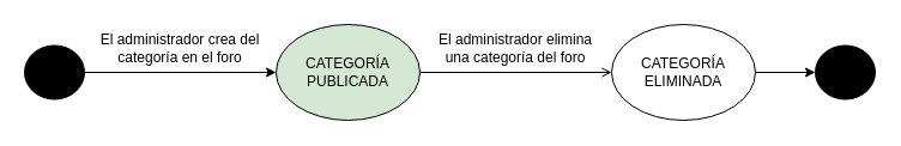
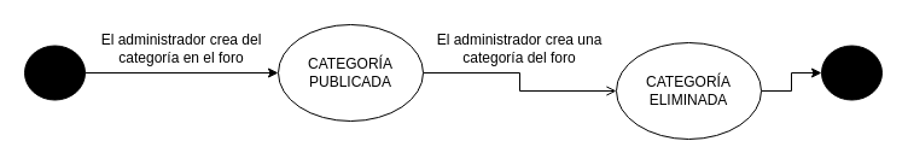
  <mxCell id="0" />
  <mxCell id="1" parent="0" />
  <mxCell id="2" style="edgeStyle=orthogonalEdgeStyle;rounded=0;orthogonalLoop=1;jettySize=auto;html=1;exitX=1;exitY=0.5;exitDx=0;exitDy=0;entryX=0;entryY=0.5;entryDx=0;entryDy=0;" edge="1" parent="1" source="3" target="8"><mxGeometry relative="1" as="geometry" /></mxCell>
- <mxCell id="3" value="CATEGORÍA ELIMINADA" style="ellipse;whiteSpace=wrap;html=1;" vertex="1" parent="1"><mxGeometry x="510" y="20" width="120" height="80" as="geometry" /></mxCell>
+ <mxCell id="3" value="CATEGORÍA ELIMINADA" style="ellipse;whiteSpace=wrap;html=1;" vertex="1" parent="1"><mxGeometry x="510" y="35" width="120" height="80" as="geometry" /></mxCell>
  <mxCell id="4" style="edgeStyle=orthogonalEdgeStyle;rounded=0;orthogonalLoop=1;jettySize=auto;html=1;exitX=1;exitY=0.5;exitDx=0;exitDy=0;entryX=0;entryY=0.5;entryDx=0;entryDy=0;endArrow=open;" edge="1" parent="1" source="5" target="3"><mxGeometry relative="1" as="geometry" /></mxCell>
- <mxCell id="5" value="CATEGORÍA PUBLICADA" style="ellipse;whiteSpace=wrap;html=1;fillColor=#d5e8d4;" vertex="1" parent="1"><mxGeometry x="230" y="20" width="120" height="80" as="geometry" /></mxCell>
+ <mxCell id="5" value="CATEGORÍA PUBLICADA" style="ellipse;whiteSpace=wrap;html=1;" vertex="1" parent="1"><mxGeometry x="230" y="20" width="120" height="80" as="geometry" /></mxCell>
  <mxCell id="6" style="edgeStyle=orthogonalEdgeStyle;rounded=0;orthogonalLoop=1;jettySize=auto;html=1;exitX=1;exitY=0.5;exitDx=0;exitDy=0;entryX=0;entryY=0.5;entryDx=0;entryDy=0;" edge="1" parent="1" source="7" target="5"><mxGeometry relative="1" as="geometry" /></mxCell>
  <mxCell id="7" value="" style="ellipse;whiteSpace=wrap;html=1;fillColor=#000000;" vertex="1" parent="1"><mxGeometry x="20" y="37.5" width="50" height="45" as="geometry" /></mxCell>
  <mxCell id="8" value="" style="ellipse;whiteSpace=wrap;html=1;fillColor=#000000;" vertex="1" parent="1"><mxGeometry x="680" y="37.5" width="50" height="45" as="geometry" /></mxCell>
  <mxCell id="9" value="El administrador crea del categoría en el foro" style="text;html=1;strokeColor=none;fillColor=none;align=center;verticalAlign=middle;whiteSpace=wrap;rounded=0;" vertex="1" parent="1"><mxGeometry x="70" y="30" width="160" height="20" as="geometry" /></mxCell>
- <mxCell id="10" value="El administrador elimina una categoría del foro" style="text;html=1;strokeColor=none;fillColor=none;align=center;verticalAlign=middle;whiteSpace=wrap;rounded=0;" vertex="1" parent="1"><mxGeometry x="360" y="30" width="140" height="20" as="geometry" /></mxCell>
+ <mxCell id="10" value="El administrador crea una categoría del foro" style="text;html=1;strokeColor=none;fillColor=none;align=center;verticalAlign=middle;whiteSpace=wrap;rounded=0;" vertex="1" parent="1"><mxGeometry x="360" y="30" width="140" height="20" as="geometry" /></mxCell>
